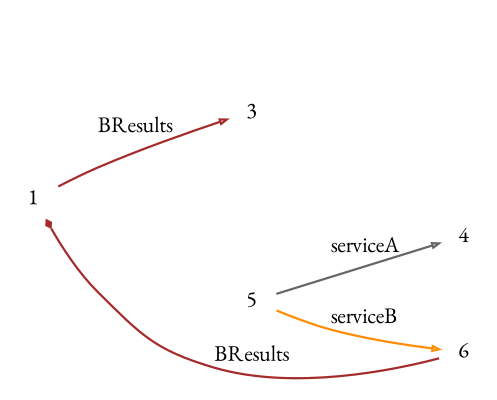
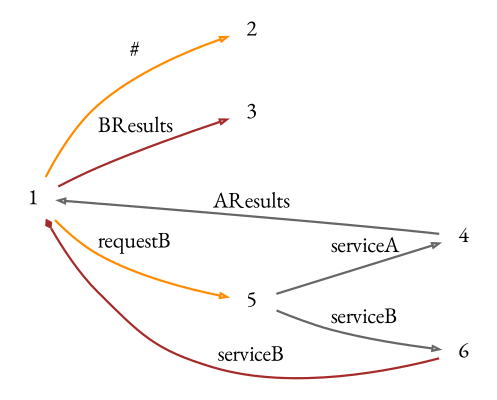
  digraph {
    fontname="EB Garamond"
    rankdir=LR
    node [color=purple fontname="EB Garamond" fontsize=10 shape=plaintext]
    edge [arrowhead=onormal arrowsize=0.3 color=darkorange fontname="EB Garamond" fontsize=10]
    1 [height=.2 width=.3]
+   2 [color=gray40 height=.2 width=.3]
    3 [color=darkgreen height=.2 width=.3]
    5 [height=.2 width=.3]
    4 [height=.2 width=.3]
    6 [height=.2 width=.3]
+   1 -> 2 [label="#"]
    1 -> 3 [color=brown label=BResults]
+   1 -> 5 [label=requestB]
    5 -> 4 [color=gray40 label=serviceA]
-   5 -> 6 [label=serviceB]
-   6 -> 1 [arrowhead=diamond color=brown label=BResults]
+   5 -> 6 [color=gray40 label=serviceB]
+   4 -> 1 [color=gray40 label=AResults]
+   6 -> 1 [arrowhead=diamond color=brown label=serviceB]
  }
